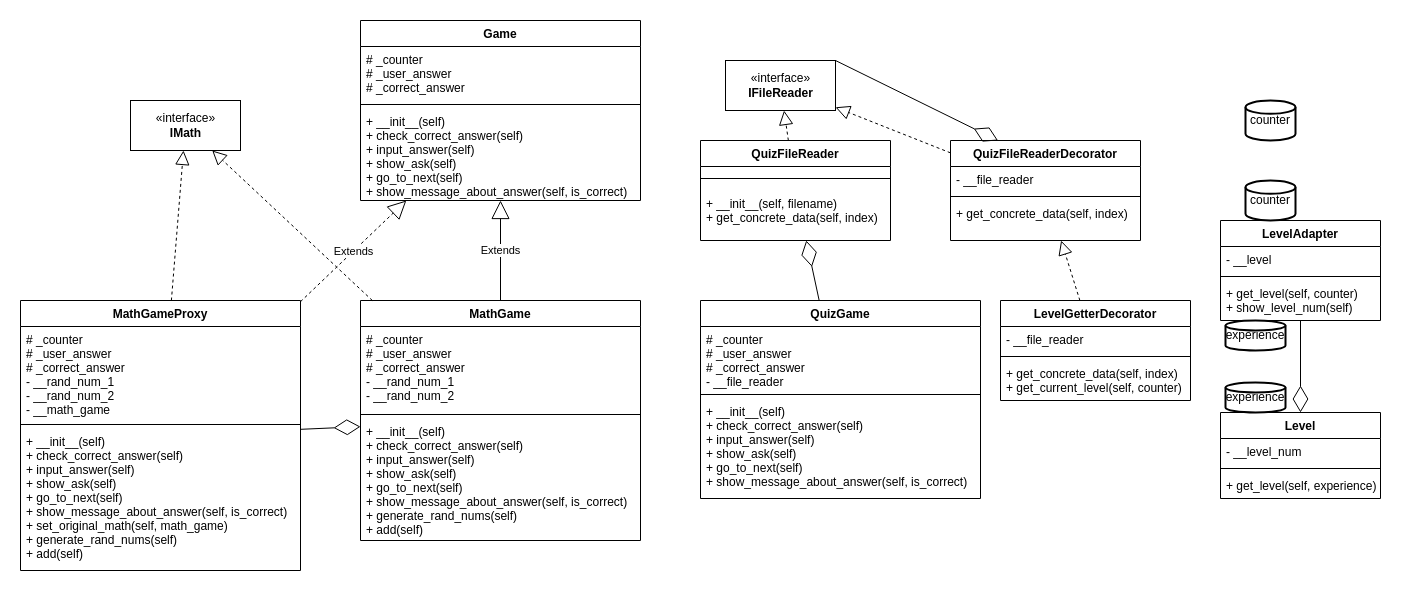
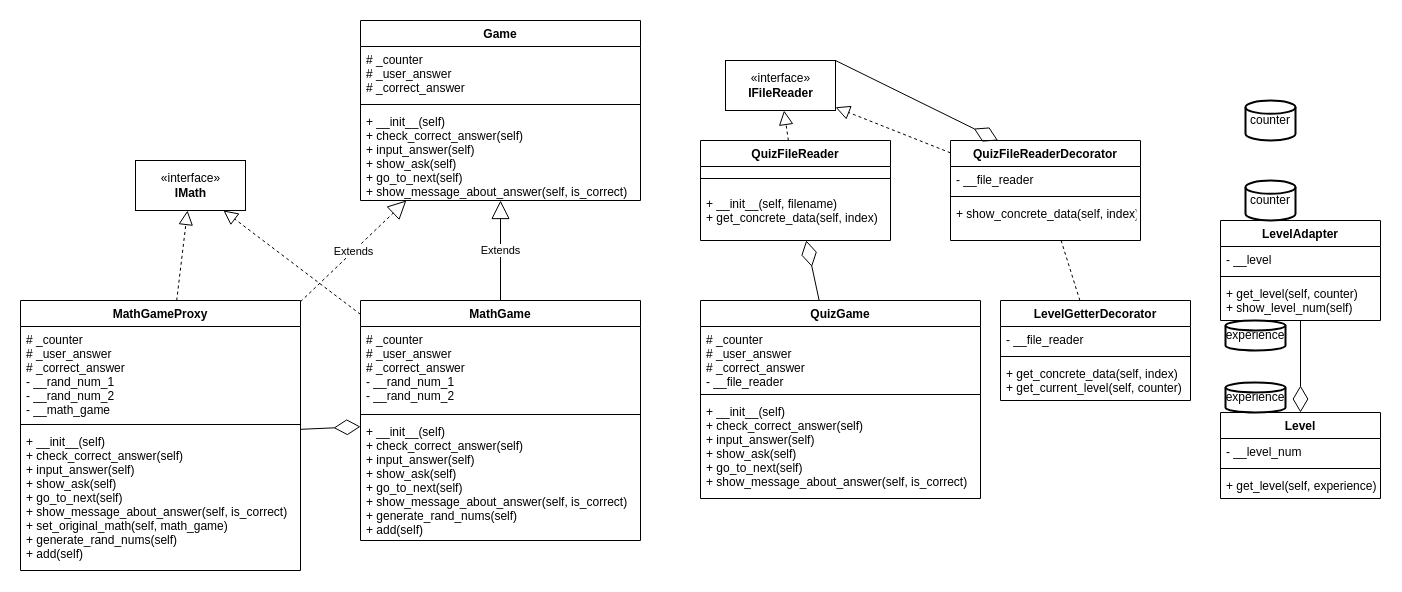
  <mxCell id="0" />
  <mxCell id="1" parent="0" />
- <mxCell id="2" value="«interface»&lt;br&gt;&lt;b&gt;IMath&lt;/b&gt;" style="html=1;" parent="1" vertex="1"><mxGeometry x="130" y="100" width="110" height="50" as="geometry" /></mxCell>
+ <mxCell id="2" value="«interface»&lt;br&gt;&lt;b&gt;IMath&lt;/b&gt;" style="html=1;" parent="1" vertex="1"><mxGeometry x="135" y="160" width="110" height="50" as="geometry" /></mxCell>
  <mxCell id="3" value="«interface»&lt;br&gt;&lt;b&gt;IFileReader&lt;/b&gt;" style="html=1;" parent="1" vertex="1"><mxGeometry x="725" y="60" width="110" height="50" as="geometry" /></mxCell>
  <mxCell id="4" value="QuizFileReader" style="swimlane;fontStyle=1;align=center;verticalAlign=top;childLayout=stackLayout;horizontal=1;startSize=26;horizontalStack=0;resizeParent=1;resizeParentMax=0;resizeLast=0;collapsible=1;marginBottom=0;" parent="1" vertex="1"><mxGeometry x="700" y="140" width="190" height="100" as="geometry" /></mxCell>
  <mxCell id="5" value="" style="line;strokeWidth=1;fillColor=none;align=left;verticalAlign=middle;spacingTop=-1;spacingLeft=3;spacingRight=3;rotatable=0;labelPosition=right;points=[];portConstraint=eastwest;" parent="4" vertex="1"><mxGeometry y="26" width="190" height="24" as="geometry" /></mxCell>
  <mxCell id="6" value="+ __init__(self, filename)&#10;+ get_concrete_data(self, index)&#10;" style="text;strokeColor=none;fillColor=none;align=left;verticalAlign=top;spacingLeft=4;spacingRight=4;overflow=hidden;rotatable=0;points=[[0,0.5],[1,0.5]];portConstraint=eastwest;" parent="4" vertex="1"><mxGeometry y="50" width="190" height="50" as="geometry" /></mxCell>
  <mxCell id="7" value="" style="endArrow=block;dashed=1;endFill=0;endSize=12;html=1;rounded=0;" parent="1" source="4" target="3" edge="1"><mxGeometry width="160" relative="1" as="geometry"><mxPoint x="430" y="190" as="sourcePoint" /><mxPoint x="590" y="190" as="targetPoint" /></mxGeometry></mxCell>
  <mxCell id="8" value="Game" style="swimlane;fontStyle=1;align=center;verticalAlign=top;childLayout=stackLayout;horizontal=1;startSize=26;horizontalStack=0;resizeParent=1;resizeParentMax=0;resizeLast=0;collapsible=1;marginBottom=0;" parent="1" vertex="1"><mxGeometry x="360" y="20" width="280" height="180" as="geometry" /></mxCell>
  <mxCell id="9" value="# _counter&#10;# _user_answer&#10;# _correct_answer" style="text;strokeColor=none;fillColor=none;align=left;verticalAlign=top;spacingLeft=4;spacingRight=4;overflow=hidden;rotatable=0;points=[[0,0.5],[1,0.5]];portConstraint=eastwest;" parent="8" vertex="1"><mxGeometry y="26" width="280" height="54" as="geometry" /></mxCell>
  <mxCell id="10" value="" style="line;strokeWidth=1;fillColor=none;align=left;verticalAlign=middle;spacingTop=-1;spacingLeft=3;spacingRight=3;rotatable=0;labelPosition=right;points=[];portConstraint=eastwest;" parent="8" vertex="1"><mxGeometry y="80" width="280" height="8" as="geometry" /></mxCell>
  <mxCell id="11" value="+ __init__(self)&#10;+ check_correct_answer(self)&#10;+ input_answer(self)&#10;+ show_ask(self)&#10;+ go_to_next(self)&#10;+ show_message_about_answer(self, is_correct)" style="text;strokeColor=none;fillColor=none;align=left;verticalAlign=top;spacingLeft=4;spacingRight=4;overflow=hidden;rotatable=0;points=[[0,0.5],[1,0.5]];portConstraint=eastwest;" parent="8" vertex="1"><mxGeometry y="88" width="280" height="92" as="geometry" /></mxCell>
  <mxCell id="12" value="MathGame" style="swimlane;fontStyle=1;align=center;verticalAlign=top;childLayout=stackLayout;horizontal=1;startSize=26;horizontalStack=0;resizeParent=1;resizeParentMax=0;resizeLast=0;collapsible=1;marginBottom=0;" parent="1" vertex="1"><mxGeometry x="360" y="300" width="280" height="240" as="geometry" /></mxCell>
  <mxCell id="13" value="# _counter&#10;# _user_answer&#10;# _correct_answer&#10;- __rand_num_1&#10;- __rand_num_2" style="text;strokeColor=none;fillColor=none;align=left;verticalAlign=top;spacingLeft=4;spacingRight=4;overflow=hidden;rotatable=0;points=[[0,0.5],[1,0.5]];portConstraint=eastwest;" parent="12" vertex="1"><mxGeometry y="26" width="280" height="84" as="geometry" /></mxCell>
  <mxCell id="14" value="" style="line;strokeWidth=1;fillColor=none;align=left;verticalAlign=middle;spacingTop=-1;spacingLeft=3;spacingRight=3;rotatable=0;labelPosition=right;points=[];portConstraint=eastwest;" parent="12" vertex="1"><mxGeometry y="110" width="280" height="8" as="geometry" /></mxCell>
  <mxCell id="15" value="+ __init__(self)&#10;+ check_correct_answer(self)&#10;+ input_answer(self)&#10;+ show_ask(self)&#10;+ go_to_next(self)&#10;+ show_message_about_answer(self, is_correct)&#10;+ generate_rand_nums(self)&#10;+ add(self)" style="text;strokeColor=none;fillColor=none;align=left;verticalAlign=top;spacingLeft=4;spacingRight=4;overflow=hidden;rotatable=0;points=[[0,0.5],[1,0.5]];portConstraint=eastwest;" parent="12" vertex="1"><mxGeometry y="118" width="280" height="122" as="geometry" /></mxCell>
  <mxCell id="16" value="MathGameProxy" style="swimlane;fontStyle=1;align=center;verticalAlign=top;childLayout=stackLayout;horizontal=1;startSize=26;horizontalStack=0;resizeParent=1;resizeParentMax=0;resizeLast=0;collapsible=1;marginBottom=0;" parent="1" vertex="1"><mxGeometry x="20" y="300" width="280" height="270" as="geometry" /></mxCell>
  <mxCell id="17" value="# _counter&#10;# _user_answer&#10;# _correct_answer&#10;- __rand_num_1&#10;- __rand_num_2&#10;- __math_game" style="text;strokeColor=none;fillColor=none;align=left;verticalAlign=top;spacingLeft=4;spacingRight=4;overflow=hidden;rotatable=0;points=[[0,0.5],[1,0.5]];portConstraint=eastwest;" parent="16" vertex="1"><mxGeometry y="26" width="280" height="94" as="geometry" /></mxCell>
  <mxCell id="18" value="" style="line;strokeWidth=1;fillColor=none;align=left;verticalAlign=middle;spacingTop=-1;spacingLeft=3;spacingRight=3;rotatable=0;labelPosition=right;points=[];portConstraint=eastwest;" parent="16" vertex="1"><mxGeometry y="120" width="280" height="8" as="geometry" /></mxCell>
  <mxCell id="19" value="+ __init__(self)&#10;+ check_correct_answer(self)&#10;+ input_answer(self)&#10;+ show_ask(self)&#10;+ go_to_next(self)&#10;+ show_message_about_answer(self, is_correct)&#10;+ set_original_math(self, math_game)&#10;+ generate_rand_nums(self)&#10;+ add(self)" style="text;strokeColor=none;fillColor=none;align=left;verticalAlign=top;spacingLeft=4;spacingRight=4;overflow=hidden;rotatable=0;points=[[0,0.5],[1,0.5]];portConstraint=eastwest;" parent="16" vertex="1"><mxGeometry y="128" width="280" height="142" as="geometry" /></mxCell>
  <mxCell id="20" value="" style="endArrow=block;dashed=1;endFill=0;endSize=12;html=1;rounded=0;" parent="1" source="16" target="2" edge="1"><mxGeometry width="160" relative="1" as="geometry"><mxPoint x="240" y="190" as="sourcePoint" /><mxPoint x="400" y="190" as="targetPoint" /></mxGeometry></mxCell>
  <mxCell id="21" value="" style="endArrow=block;dashed=1;endFill=0;endSize=12;html=1;rounded=0;" parent="1" source="12" target="2" edge="1"><mxGeometry width="160" relative="1" as="geometry"><mxPoint x="240" y="190" as="sourcePoint" /><mxPoint x="400" y="190" as="targetPoint" /></mxGeometry></mxCell>
  <mxCell id="22" value="Extends" style="endArrow=block;endSize=16;endFill=0;html=1;rounded=0;" parent="1" source="12" target="8" edge="1"><mxGeometry width="160" relative="1" as="geometry"><mxPoint x="240" y="190" as="sourcePoint" /><mxPoint x="400" y="190" as="targetPoint" /></mxGeometry></mxCell>
  <mxCell id="23" value="Extends" style="endArrow=block;endSize=16;endFill=0;html=1;rounded=0;dashed=1;" parent="1" source="16" target="8" edge="1"><mxGeometry width="160" relative="1" as="geometry"><mxPoint x="416.721" y="280" as="sourcePoint" /><mxPoint x="458.033" y="190" as="targetPoint" /></mxGeometry></mxCell>
  <mxCell id="24" value="QuizGame" style="swimlane;fontStyle=1;align=center;verticalAlign=top;childLayout=stackLayout;horizontal=1;startSize=26;horizontalStack=0;resizeParent=1;resizeParentMax=0;resizeLast=0;collapsible=1;marginBottom=0;" parent="1" vertex="1"><mxGeometry x="700" y="300" width="280" height="198" as="geometry" /></mxCell>
  <mxCell id="25" value="# _counter&#10;# _user_answer&#10;# _correct_answer&#10;- __file_reader" style="text;strokeColor=none;fillColor=none;align=left;verticalAlign=top;spacingLeft=4;spacingRight=4;overflow=hidden;rotatable=0;points=[[0,0.5],[1,0.5]];portConstraint=eastwest;" parent="24" vertex="1"><mxGeometry y="26" width="280" height="64" as="geometry" /></mxCell>
  <mxCell id="26" value="" style="line;strokeWidth=1;fillColor=none;align=left;verticalAlign=middle;spacingTop=-1;spacingLeft=3;spacingRight=3;rotatable=0;labelPosition=right;points=[];portConstraint=eastwest;" parent="24" vertex="1"><mxGeometry y="90" width="280" height="8" as="geometry" /></mxCell>
  <mxCell id="27" value="+ __init__(self)&#10;+ check_correct_answer(self)&#10;+ input_answer(self)&#10;+ show_ask(self)&#10;+ go_to_next(self)&#10;+ show_message_about_answer(self, is_correct)" style="text;strokeColor=none;fillColor=none;align=left;verticalAlign=top;spacingLeft=4;spacingRight=4;overflow=hidden;rotatable=0;points=[[0,0.5],[1,0.5]];portConstraint=eastwest;" parent="24" vertex="1"><mxGeometry y="98" width="280" height="100" as="geometry" /></mxCell>
  <mxCell id="28" value="" style="endArrow=diamondThin;endFill=0;endSize=24;html=1;rounded=0;" parent="1" source="24" target="4" edge="1"><mxGeometry width="160" relative="1" as="geometry"><mxPoint x="450" y="190" as="sourcePoint" /><mxPoint x="610" y="190" as="targetPoint" /></mxGeometry></mxCell>
  <mxCell id="29" value="" style="endArrow=diamondThin;endFill=0;endSize=24;html=1;rounded=0;" parent="1" source="16" target="12" edge="1"><mxGeometry width="160" relative="1" as="geometry"><mxPoint x="450" y="190" as="sourcePoint" /><mxPoint x="610" y="190" as="targetPoint" /></mxGeometry></mxCell>
  <mxCell id="30" value="experience" style="strokeWidth=2;html=1;shape=mxgraph.flowchart.database;whiteSpace=wrap;" vertex="1" parent="1"><mxGeometry x="1225" y="320" width="60" height="30" as="geometry" /></mxCell>
  <mxCell id="31" value="counter" style="strokeWidth=2;html=1;shape=mxgraph.flowchart.database;whiteSpace=wrap;" vertex="1" parent="1"><mxGeometry x="1245" y="100" width="50" height="40" as="geometry" /></mxCell>
  <mxCell id="32" value="Level" style="swimlane;fontStyle=1;align=center;verticalAlign=top;childLayout=stackLayout;horizontal=1;startSize=26;horizontalStack=0;resizeParent=1;resizeParentMax=0;resizeLast=0;collapsible=1;marginBottom=0;" vertex="1" parent="1"><mxGeometry x="1220" y="412" width="160" height="86" as="geometry" /></mxCell>
  <mxCell id="33" value="- __level_num" style="text;strokeColor=none;fillColor=none;align=left;verticalAlign=top;spacingLeft=4;spacingRight=4;overflow=hidden;rotatable=0;points=[[0,0.5],[1,0.5]];portConstraint=eastwest;" vertex="1" parent="32"><mxGeometry y="26" width="160" height="26" as="geometry" /></mxCell>
  <mxCell id="34" value="" style="line;strokeWidth=1;fillColor=none;align=left;verticalAlign=middle;spacingTop=-1;spacingLeft=3;spacingRight=3;rotatable=0;labelPosition=right;points=[];portConstraint=eastwest;" vertex="1" parent="32"><mxGeometry y="52" width="160" height="8" as="geometry" /></mxCell>
  <mxCell id="35" value="+ get_level(self, experience)" style="text;strokeColor=none;fillColor=none;align=left;verticalAlign=top;spacingLeft=4;spacingRight=4;overflow=hidden;rotatable=0;points=[[0,0.5],[1,0.5]];portConstraint=eastwest;" vertex="1" parent="32"><mxGeometry y="60" width="160" height="26" as="geometry" /></mxCell>
  <mxCell id="36" value="experience" style="strokeWidth=2;html=1;shape=mxgraph.flowchart.database;whiteSpace=wrap;" vertex="1" parent="1"><mxGeometry x="1225" y="382" width="60" height="30" as="geometry" /></mxCell>
  <mxCell id="37" value="" style="endArrow=diamondThin;endFill=0;endSize=24;html=1;rounded=0;" edge="1" parent="1" source="38" target="32"><mxGeometry width="160" relative="1" as="geometry"><mxPoint x="1345" y="337.077" as="sourcePoint" /><mxPoint x="1365" y="300" as="targetPoint" /></mxGeometry></mxCell>
  <mxCell id="38" value="LevelAdapter" style="swimlane;fontStyle=1;align=center;verticalAlign=top;childLayout=stackLayout;horizontal=1;startSize=26;horizontalStack=0;resizeParent=1;resizeParentMax=0;resizeLast=0;collapsible=1;marginBottom=0;" vertex="1" parent="1"><mxGeometry x="1220" y="220" width="160" height="100" as="geometry" /></mxCell>
  <mxCell id="39" value="- __level" style="text;strokeColor=none;fillColor=none;align=left;verticalAlign=top;spacingLeft=4;spacingRight=4;overflow=hidden;rotatable=0;points=[[0,0.5],[1,0.5]];portConstraint=eastwest;" vertex="1" parent="38"><mxGeometry y="26" width="160" height="26" as="geometry" /></mxCell>
  <mxCell id="40" value="" style="line;strokeWidth=1;fillColor=none;align=left;verticalAlign=middle;spacingTop=-1;spacingLeft=3;spacingRight=3;rotatable=0;labelPosition=right;points=[];portConstraint=eastwest;" vertex="1" parent="38"><mxGeometry y="52" width="160" height="8" as="geometry" /></mxCell>
  <mxCell id="41" value="+ get_level(self, counter)&#10;+ show_level_num(self)" style="text;strokeColor=none;fillColor=none;align=left;verticalAlign=top;spacingLeft=4;spacingRight=4;overflow=hidden;rotatable=0;points=[[0,0.5],[1,0.5]];portConstraint=eastwest;" vertex="1" parent="38"><mxGeometry y="60" width="160" height="40" as="geometry" /></mxCell>
  <mxCell id="42" value="counter" style="strokeWidth=2;html=1;shape=mxgraph.flowchart.database;whiteSpace=wrap;" vertex="1" parent="1"><mxGeometry x="1245" y="180" width="50" height="40" as="geometry" /></mxCell>
  <mxCell id="43" value="QuizFileReaderDecorator" style="swimlane;fontStyle=1;align=center;verticalAlign=top;childLayout=stackLayout;horizontal=1;startSize=26;horizontalStack=0;resizeParent=1;resizeParentMax=0;resizeLast=0;collapsible=1;marginBottom=0;" vertex="1" parent="1"><mxGeometry x="950" y="140" width="190" height="100" as="geometry" /></mxCell>
  <mxCell id="44" value="- __file_reader" style="text;strokeColor=none;fillColor=none;align=left;verticalAlign=top;spacingLeft=4;spacingRight=4;overflow=hidden;rotatable=0;points=[[0,0.5],[1,0.5]];portConstraint=eastwest;" vertex="1" parent="43"><mxGeometry y="26" width="190" height="26" as="geometry" /></mxCell>
  <mxCell id="45" value="" style="line;strokeWidth=1;fillColor=none;align=left;verticalAlign=middle;spacingTop=-1;spacingLeft=3;spacingRight=3;rotatable=0;labelPosition=right;points=[];portConstraint=eastwest;" vertex="1" parent="43"><mxGeometry y="52" width="190" height="8" as="geometry" /></mxCell>
- <mxCell id="46" value="+ get_concrete_data(self, index)" style="text;strokeColor=none;fillColor=none;align=left;verticalAlign=top;spacingLeft=4;spacingRight=4;overflow=hidden;rotatable=0;points=[[0,0.5],[1,0.5]];portConstraint=eastwest;" vertex="1" parent="43"><mxGeometry y="60" width="190" height="40" as="geometry" /></mxCell>
+ <mxCell id="46" value="+ show_concrete_data(self, index)" style="text;strokeColor=none;fillColor=none;align=left;verticalAlign=top;spacingLeft=4;spacingRight=4;overflow=hidden;rotatable=0;points=[[0,0.5],[1,0.5]];portConstraint=eastwest;" vertex="1" parent="43"><mxGeometry y="60" width="190" height="40" as="geometry" /></mxCell>
  <mxCell id="47" value="" style="endArrow=block;dashed=1;endFill=0;endSize=12;html=1;rounded=0;" edge="1" parent="1" source="43" target="3"><mxGeometry width="160" relative="1" as="geometry"><mxPoint x="790" y="150" as="sourcePoint" /><mxPoint x="790" y="100" as="targetPoint" /></mxGeometry></mxCell>
  <mxCell id="48" value="" style="endArrow=diamondThin;endFill=0;endSize=24;html=1;rounded=0;exitX=1;exitY=0;exitDx=0;exitDy=0;entryX=0.25;entryY=0;entryDx=0;entryDy=0;" edge="1" parent="1" source="3" target="43"><mxGeometry width="160" relative="1" as="geometry"><mxPoint x="870" y="230" as="sourcePoint" /><mxPoint x="1030" y="230" as="targetPoint" /></mxGeometry></mxCell>
  <mxCell id="49" value="LevelGetterDecorator" style="swimlane;fontStyle=1;align=center;verticalAlign=top;childLayout=stackLayout;horizontal=1;startSize=26;horizontalStack=0;resizeParent=1;resizeParentMax=0;resizeLast=0;collapsible=1;marginBottom=0;" vertex="1" parent="1"><mxGeometry x="1000" y="300" width="190" height="100" as="geometry" /></mxCell>
  <mxCell id="50" value="- __file_reader" style="text;strokeColor=none;fillColor=none;align=left;verticalAlign=top;spacingLeft=4;spacingRight=4;overflow=hidden;rotatable=0;points=[[0,0.5],[1,0.5]];portConstraint=eastwest;" vertex="1" parent="49"><mxGeometry y="26" width="190" height="26" as="geometry" /></mxCell>
  <mxCell id="51" value="" style="line;strokeWidth=1;fillColor=none;align=left;verticalAlign=middle;spacingTop=-1;spacingLeft=3;spacingRight=3;rotatable=0;labelPosition=right;points=[];portConstraint=eastwest;" vertex="1" parent="49"><mxGeometry y="52" width="190" height="8" as="geometry" /></mxCell>
  <mxCell id="52" value="+ get_concrete_data(self, index)&#10;+ get_current_level(self, counter)" style="text;strokeColor=none;fillColor=none;align=left;verticalAlign=top;spacingLeft=4;spacingRight=4;overflow=hidden;rotatable=0;points=[[0,0.5],[1,0.5]];portConstraint=eastwest;" vertex="1" parent="49"><mxGeometry y="60" width="190" height="40" as="geometry" /></mxCell>
- <mxCell id="53" value="" style="endArrow=block;dashed=1;endFill=0;endSize=12;html=1;rounded=0;" edge="1" parent="1" source="49" target="43"><mxGeometry width="160" relative="1" as="geometry"><mxPoint x="1050" y="260" as="sourcePoint" /><mxPoint x="1080" y="280" as="targetPoint" /></mxGeometry></mxCell>
+ <mxCell id="53" value="" style="endArrow=none;dashed=1;endFill=0;endSize=12;html=1;rounded=0;" edge="1" parent="1" source="49" target="43"><mxGeometry width="160" relative="1" as="geometry"><mxPoint x="1050" y="260" as="sourcePoint" /><mxPoint x="1080" y="280" as="targetPoint" /></mxGeometry></mxCell>
